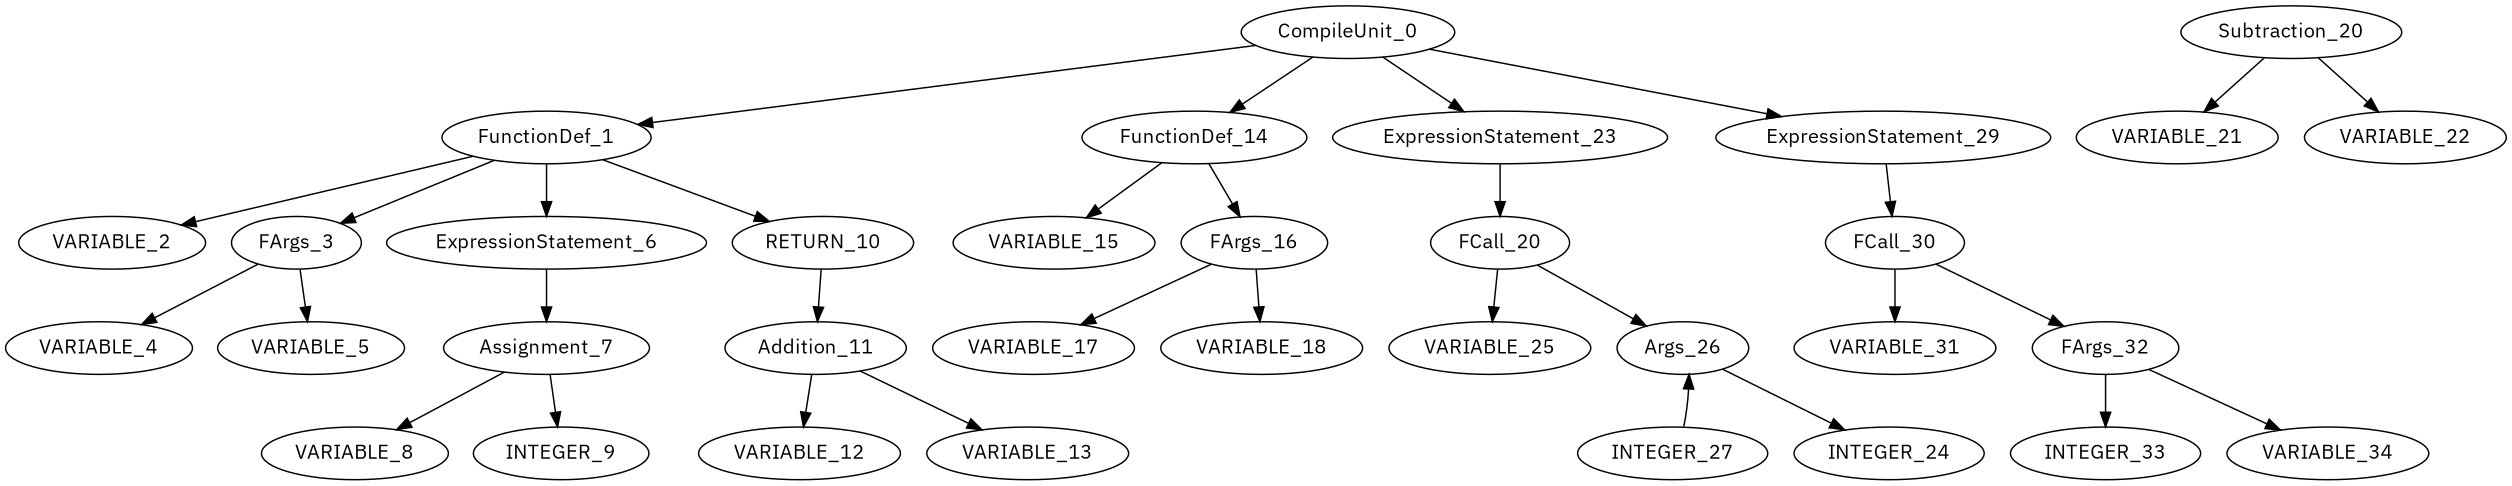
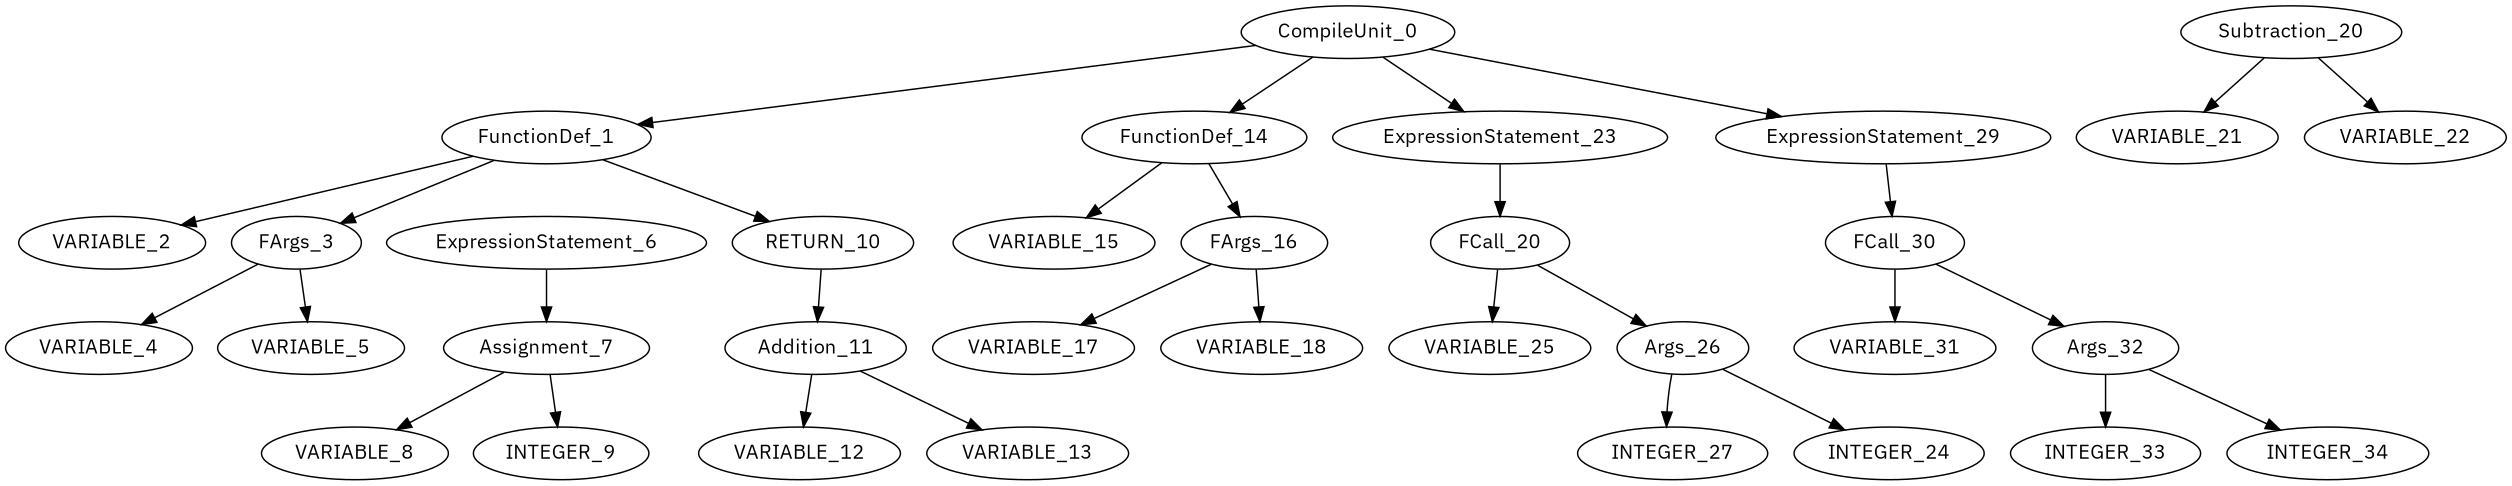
  digraph {
    fontname="IBM Plex Sans"
    node [fontname="IBM Plex Sans"]
    edge [fontname="IBM Plex Sans"]
    CompileUnit_0
    FunctionDef_1
    FunctionDef_14
    ExpressionStatement_23
    ExpressionStatement_29
    VARIABLE_2
    FArgs_3
    ExpressionStatement_6
    RETURN_10
    VARIABLE_15
    FArgs_16
    n12 [label=FCall_20]
    FCall_30
    VARIABLE_4
    VARIABLE_5
    Assignment_7
    Addition_11
    VARIABLE_8
    INTEGER_9
    VARIABLE_12
    VARIABLE_13
    VARIABLE_17
    VARIABLE_18
    Subtraction_20
    VARIABLE_21
    VARIABLE_22
    VARIABLE_25
    Args_26
    INTEGER_27
    n30 [label=INTEGER_24]
    VARIABLE_31
-   Args_32 [label=FArgs_32]
+   Args_32
    INTEGER_33
-   INTEGER_34 [label=VARIABLE_34]
+   INTEGER_34
    CompileUnit_0 -> FunctionDef_1
    CompileUnit_0 -> FunctionDef_14
    CompileUnit_0 -> ExpressionStatement_23
    CompileUnit_0 -> ExpressionStatement_29
    FunctionDef_1 -> VARIABLE_2
    FunctionDef_1 -> FArgs_3
-   FunctionDef_1 -> ExpressionStatement_6
    FunctionDef_1 -> RETURN_10
    FunctionDef_14 -> VARIABLE_15
    FunctionDef_14 -> FArgs_16
    ExpressionStatement_23 -> n12
    ExpressionStatement_29 -> FCall_30
    FArgs_3 -> VARIABLE_4
    FArgs_3 -> VARIABLE_5
    ExpressionStatement_6 -> Assignment_7
    RETURN_10 -> Addition_11
    FArgs_16 -> VARIABLE_17
    FArgs_16 -> VARIABLE_18
    n12 -> VARIABLE_25
    n12 -> Args_26
    FCall_30 -> VARIABLE_31
    FCall_30 -> Args_32
    Assignment_7 -> VARIABLE_8
    Assignment_7 -> INTEGER_9
    Addition_11 -> VARIABLE_12
    Addition_11 -> VARIABLE_13
    Subtraction_20 -> VARIABLE_21
    Subtraction_20 -> VARIABLE_22
-   INTEGER_27 -> Args_26
+   Args_26 -> INTEGER_27
    Args_26 -> n30
    Args_32 -> INTEGER_33
    Args_32 -> INTEGER_34
  }
